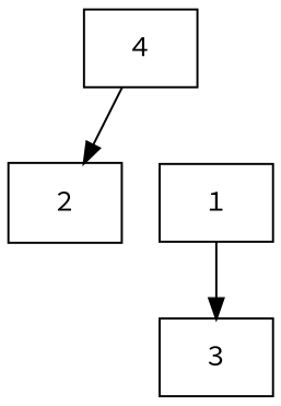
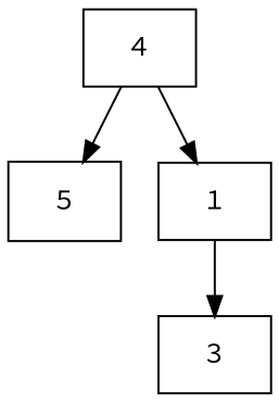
  digraph {
    fontname="Source Code Pro"
    node [fontname="Source Code Pro" level=2 shape=record]
    edge [fontname="Source Code Pro"]
    n1 [label=4 level=1]
-   n2 [label=2]
+   n2 [label=5]
    n3 [label=1]
    n4 [label=3]
    n1 -> n2
+   n1 -> n3
    n3 -> n4
  }
